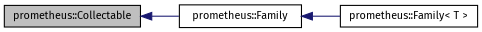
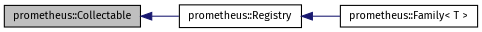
  digraph {
    fontname="Fira Sans"
    rankdir=LR
    node [color=black fillcolor=white fontname="Fira Sans" fontsize=10 shape=record style=filled]
    edge [color=midnightblue dir=back fontname="Fira Sans" fontsize=10 labelfontname=Helvetica labelfontsize=10 style=solid]
    n1 [fillcolor=grey75 fontcolor=black height=0.2 label="prometheus::Collectable" width=0.4]
-   n2 [height=0.2 label="prometheus::Family" width=0.4]
+   n2 [height=0.2 label="prometheus::Registry" width=0.4]
    n3 [height=0.2 label="prometheus::Family\< T \>" width=0.4]
    n1 -> n2
    n2 -> n3
  }
